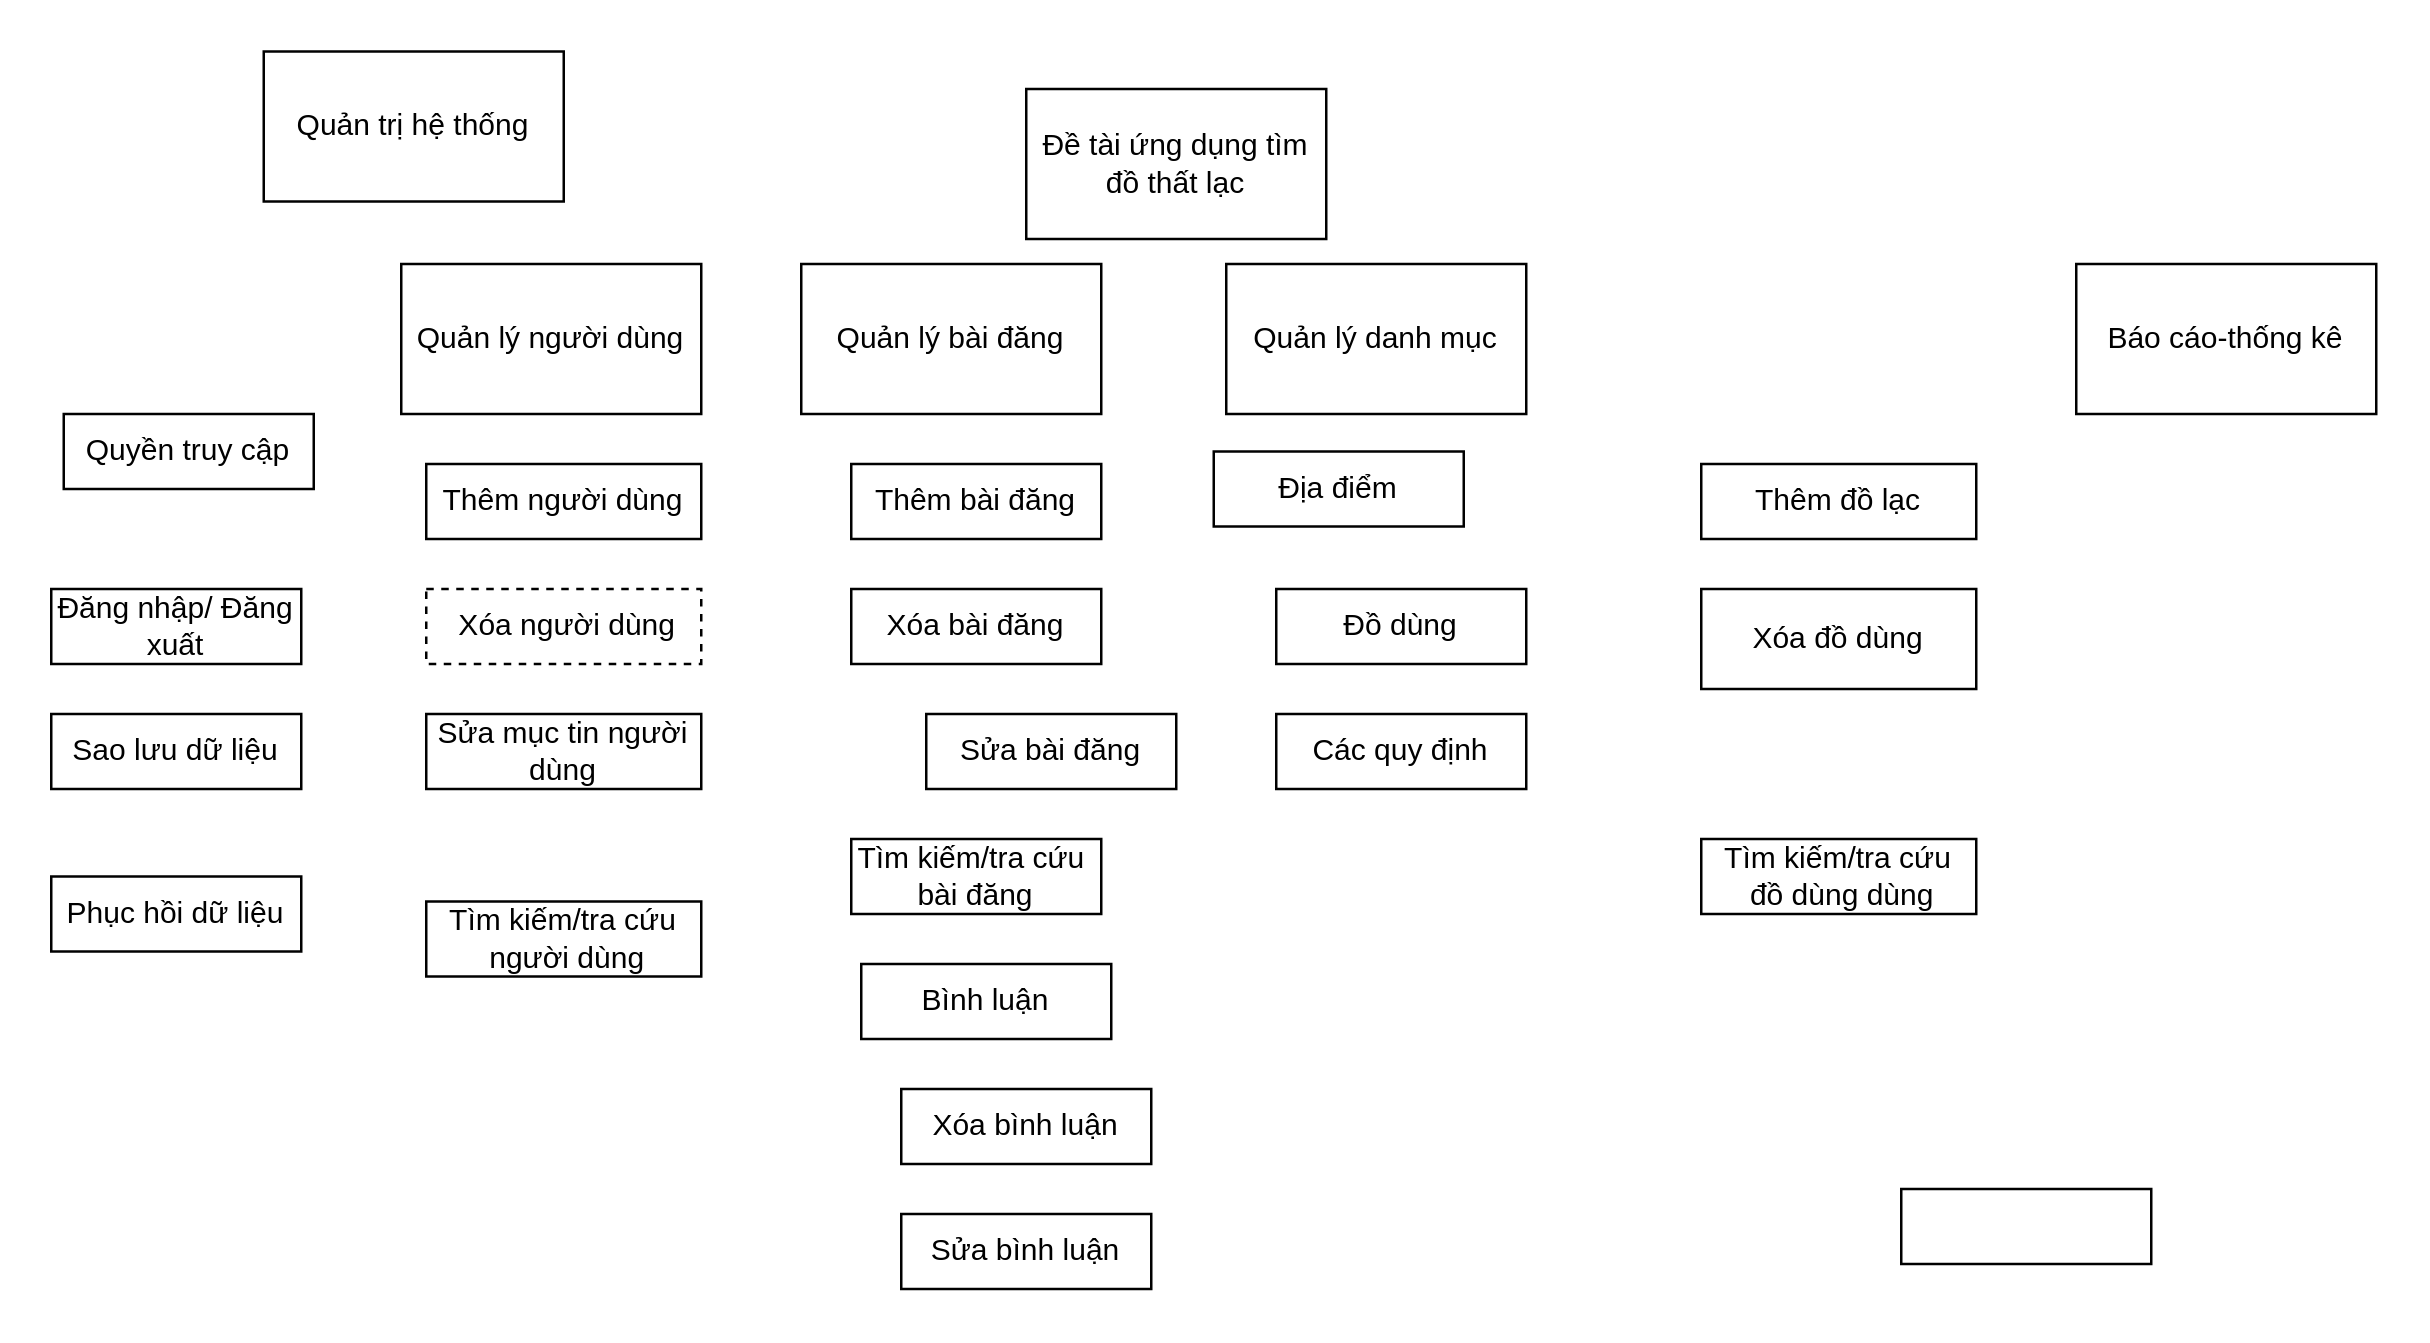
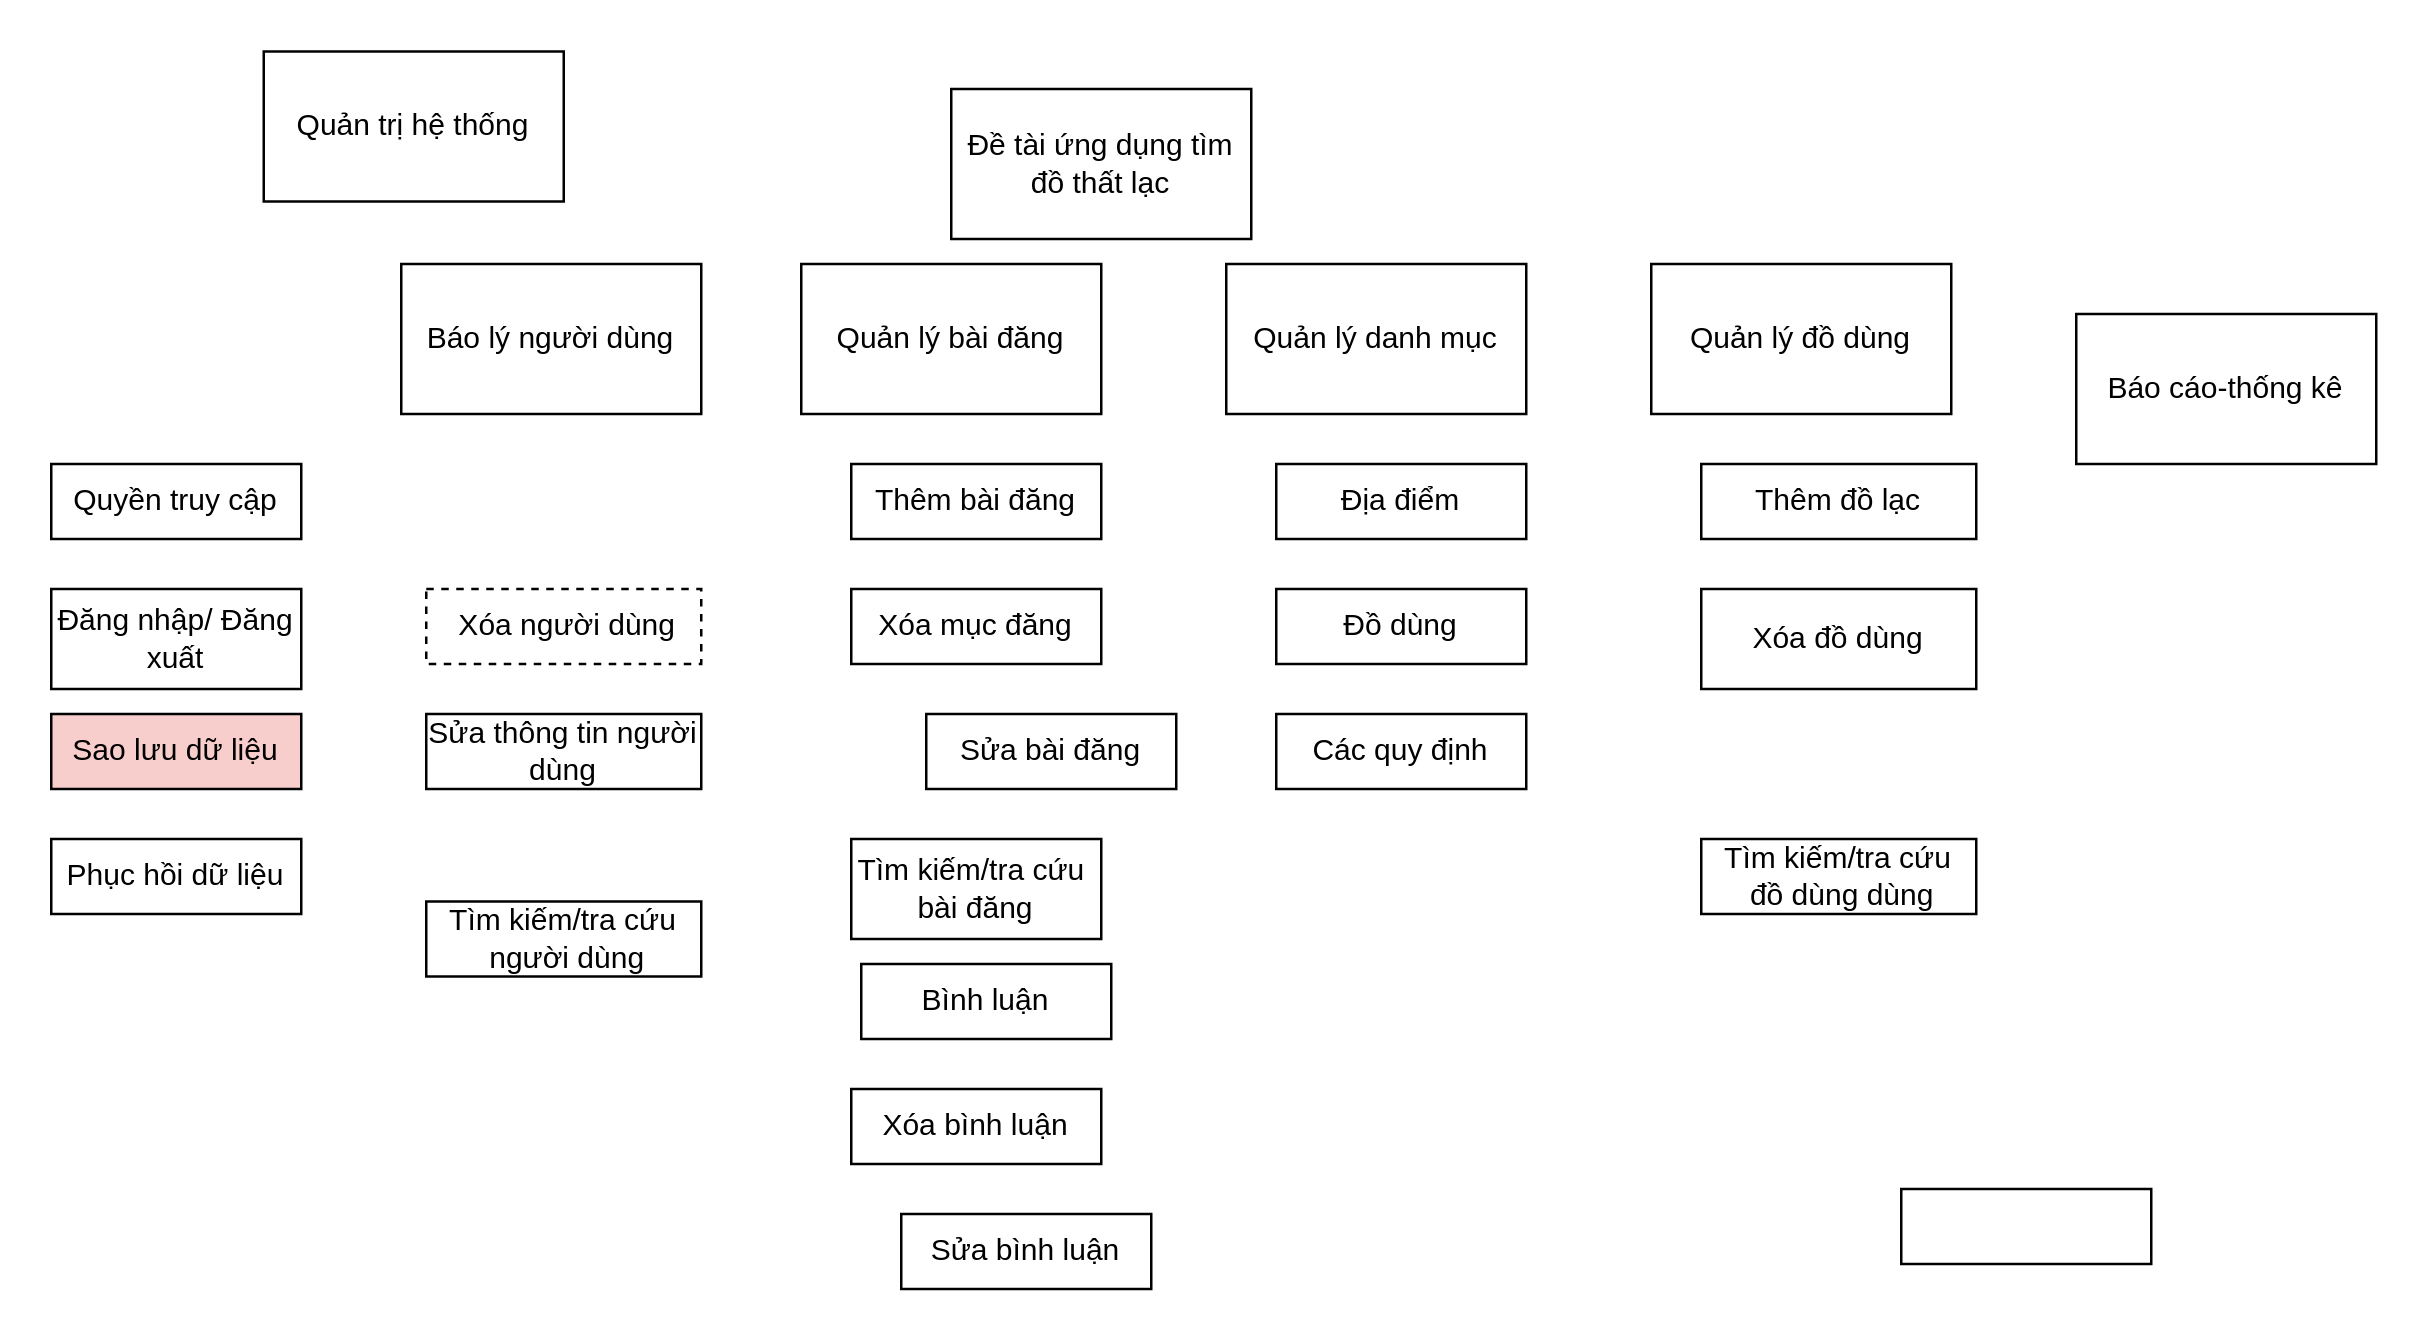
  <mxCell id="0" />
  <mxCell id="1" parent="0" />
- <mxCell id="2" value="Đề tài ứng dụng tìm đồ thất lạc" style="rounded=0;whiteSpace=wrap;html=1;" vertex="1" parent="1"><mxGeometry x="410" y="35" width="120" height="60" as="geometry" /></mxCell>
+ <mxCell id="2" value="Đề tài ứng dụng tìm đồ thất lạc" style="rounded=0;whiteSpace=wrap;html=1;" vertex="1" parent="1"><mxGeometry x="380" y="35" width="120" height="60" as="geometry" /></mxCell>
  <mxCell id="3" value="Quản trị hệ thống" style="rounded=0;whiteSpace=wrap;html=1;" vertex="1" parent="1"><mxGeometry x="105" y="20" width="120" height="60" as="geometry" /></mxCell>
- <mxCell id="4" value="Quản lý người dùng" style="rounded=0;whiteSpace=wrap;html=1;" vertex="1" parent="1"><mxGeometry x="160" y="105" width="120" height="60" as="geometry" /></mxCell>
+ <mxCell id="4" value="Báo lý người dùng" style="rounded=0;whiteSpace=wrap;html=1;" vertex="1" parent="1"><mxGeometry x="160" y="105" width="120" height="60" as="geometry" /></mxCell>
  <mxCell id="5" value="Quản lý bài đăng" style="rounded=0;whiteSpace=wrap;html=1;" vertex="1" parent="1"><mxGeometry x="320" y="105" width="120" height="60" as="geometry" /></mxCell>
  <mxCell id="6" value="Quản lý danh mục" style="rounded=0;whiteSpace=wrap;html=1;" vertex="1" parent="1"><mxGeometry x="490" y="105" width="120" height="60" as="geometry" /></mxCell>
- <mxCell id="8" value="Quyền truy cập" style="rounded=0;whiteSpace=wrap;html=1;" vertex="1" parent="1"><mxGeometry x="25" y="165" width="100" height="30" as="geometry" /></mxCell>
- <mxCell id="9" value="Đăng nhập/ Đăng xuất" style="rounded=0;whiteSpace=wrap;html=1;" vertex="1" parent="1"><mxGeometry x="20" y="235" width="100" height="30" as="geometry" /></mxCell>
- <mxCell id="10" value="Sao lưu dữ liệu" style="rounded=0;whiteSpace=wrap;html=1;" vertex="1" parent="1"><mxGeometry x="20" y="285" width="100" height="30" as="geometry" /></mxCell>
- <mxCell id="11" value="Phục hồi dữ liệu" style="rounded=0;whiteSpace=wrap;html=1;" vertex="1" parent="1"><mxGeometry x="20" y="350" width="100" height="30" as="geometry" /></mxCell>
+ <mxCell id="7" value="Quản lý đồ dùng" style="rounded=0;whiteSpace=wrap;html=1;" vertex="1" parent="1"><mxGeometry x="660" y="105" width="120" height="60" as="geometry" /></mxCell>
+ <mxCell id="8" value="Quyền truy cập" style="rounded=0;whiteSpace=wrap;html=1;" vertex="1" parent="1"><mxGeometry x="20" y="185" width="100" height="30" as="geometry" /></mxCell>
+ <mxCell id="9" value="Đăng nhập/ Đăng xuất" style="rounded=0;whiteSpace=wrap;html=1;" vertex="1" parent="1"><mxGeometry x="20" y="235" width="100" height="40" as="geometry" /></mxCell>
+ <mxCell id="10" value="Sao lưu dữ liệu" style="rounded=0;whiteSpace=wrap;html=1;fillColor=#f8cecc;" vertex="1" parent="1"><mxGeometry x="20" y="285" width="100" height="30" as="geometry" /></mxCell>
+ <mxCell id="11" value="Phục hồi dữ liệu" style="rounded=0;whiteSpace=wrap;html=1;" vertex="1" parent="1"><mxGeometry x="20" y="335" width="100" height="30" as="geometry" /></mxCell>
  <mxCell id="12" value="Thêm bài đăng" style="rounded=0;whiteSpace=wrap;html=1;" vertex="1" parent="1"><mxGeometry x="340" y="185" width="100" height="30" as="geometry" /></mxCell>
- <mxCell id="13" value="Thêm người dùng" style="rounded=0;whiteSpace=wrap;html=1;" vertex="1" parent="1"><mxGeometry x="170" y="185" width="110" height="30" as="geometry" /></mxCell>
- <mxCell id="14" value="Địa điểm" style="rounded=0;whiteSpace=wrap;html=1;" vertex="1" parent="1"><mxGeometry x="485" y="180" width="100" height="30" as="geometry" /></mxCell>
+ <mxCell id="14" value="Địa điểm" style="rounded=0;whiteSpace=wrap;html=1;" vertex="1" parent="1"><mxGeometry x="510" y="185" width="100" height="30" as="geometry" /></mxCell>
  <mxCell id="15" value="Sửa bài đăng" style="rounded=0;whiteSpace=wrap;html=1;" vertex="1" parent="1"><mxGeometry x="370" y="285" width="100" height="30" as="geometry" /></mxCell>
- <mxCell id="16" value="Tìm kiếm/tra cứu&amp;nbsp;&lt;br&gt;bài đăng" style="rounded=0;whiteSpace=wrap;html=1;" vertex="1" parent="1"><mxGeometry x="340" y="335" width="100" height="30" as="geometry" /></mxCell>
+ <mxCell id="16" value="Tìm kiếm/tra cứu&amp;nbsp;&lt;br&gt;bài đăng" style="rounded=0;whiteSpace=wrap;html=1;" vertex="1" parent="1"><mxGeometry x="340" y="335" width="100" height="40" as="geometry" /></mxCell>
  <mxCell id="17" value="Các quy định" style="rounded=0;whiteSpace=wrap;html=1;" vertex="1" parent="1"><mxGeometry x="510" y="285" width="100" height="30" as="geometry" /></mxCell>
  <mxCell id="18" value="Đồ dùng" style="rounded=0;whiteSpace=wrap;html=1;" vertex="1" parent="1"><mxGeometry x="510" y="235" width="100" height="30" as="geometry" /></mxCell>
- <mxCell id="19" value="Xóa bài đăng" style="rounded=0;whiteSpace=wrap;html=1;" vertex="1" parent="1"><mxGeometry x="340" y="235" width="100" height="30" as="geometry" /></mxCell>
+ <mxCell id="19" value="Xóa mục đăng" style="rounded=0;whiteSpace=wrap;html=1;" vertex="1" parent="1"><mxGeometry x="340" y="235" width="100" height="30" as="geometry" /></mxCell>
  <mxCell id="20" value="&amp;nbsp;Xóa người dùng" style="rounded=0;whiteSpace=wrap;html=1;dashed=1;" vertex="1" parent="1"><mxGeometry x="170" y="235" width="110" height="30" as="geometry" /></mxCell>
  <mxCell id="21" value="Tìm kiếm/tra cứu&lt;br&gt;&amp;nbsp;người dùng" style="rounded=0;whiteSpace=wrap;html=1;" vertex="1" parent="1"><mxGeometry x="170" y="360" width="110" height="30" as="geometry" /></mxCell>
- <mxCell id="22" value="Sửa mục tin người dùng" style="rounded=0;whiteSpace=wrap;html=1;" vertex="1" parent="1"><mxGeometry x="170" y="285" width="110" height="30" as="geometry" /></mxCell>
+ <mxCell id="22" value="Sửa thông tin người dùng" style="rounded=0;whiteSpace=wrap;html=1;" vertex="1" parent="1"><mxGeometry x="170" y="285" width="110" height="30" as="geometry" /></mxCell>
  <mxCell id="23" value="Bình luận" style="rounded=0;whiteSpace=wrap;html=1;" vertex="1" parent="1"><mxGeometry x="344" y="385" width="100" height="30" as="geometry" /></mxCell>
  <mxCell id="24" value="" style="rounded=0;whiteSpace=wrap;html=1;" vertex="1" parent="1"><mxGeometry x="760" y="475" width="100" height="30" as="geometry" /></mxCell>
  <mxCell id="25" value="Sửa bình luận" style="rounded=0;whiteSpace=wrap;html=1;" vertex="1" parent="1"><mxGeometry x="360" y="485" width="100" height="30" as="geometry" /></mxCell>
- <mxCell id="26" value="Xóa bình luận" style="rounded=0;whiteSpace=wrap;html=1;" vertex="1" parent="1"><mxGeometry x="360" y="435" width="100" height="30" as="geometry" /></mxCell>
- <mxCell id="27" value="Báo cáo-thống kê" style="rounded=0;whiteSpace=wrap;html=1;" vertex="1" parent="1"><mxGeometry x="830" y="105" width="120" height="60" as="geometry" /></mxCell>
+ <mxCell id="26" value="Xóa bình luận" style="rounded=0;whiteSpace=wrap;html=1;" vertex="1" parent="1"><mxGeometry x="340" y="435" width="100" height="30" as="geometry" /></mxCell>
+ <mxCell id="27" value="Báo cáo-thống kê" style="rounded=0;whiteSpace=wrap;html=1;" vertex="1" parent="1"><mxGeometry x="830" y="125" width="120" height="60" as="geometry" /></mxCell>
  <mxCell id="28" value="Thêm đồ lạc" style="rounded=0;whiteSpace=wrap;html=1;" vertex="1" parent="1"><mxGeometry x="680" y="185" width="110" height="30" as="geometry" /></mxCell>
  <mxCell id="29" value="Xóa đồ dùng" style="rounded=0;whiteSpace=wrap;html=1;" vertex="1" parent="1"><mxGeometry x="680" y="235" width="110" height="40" as="geometry" /></mxCell>
  <mxCell id="30" value="Tìm kiếm/tra cứu&lt;br&gt;&amp;nbsp;đồ dùng dùng" style="rounded=0;whiteSpace=wrap;html=1;" vertex="1" parent="1"><mxGeometry x="680" y="335" width="110" height="30" as="geometry" /></mxCell>
